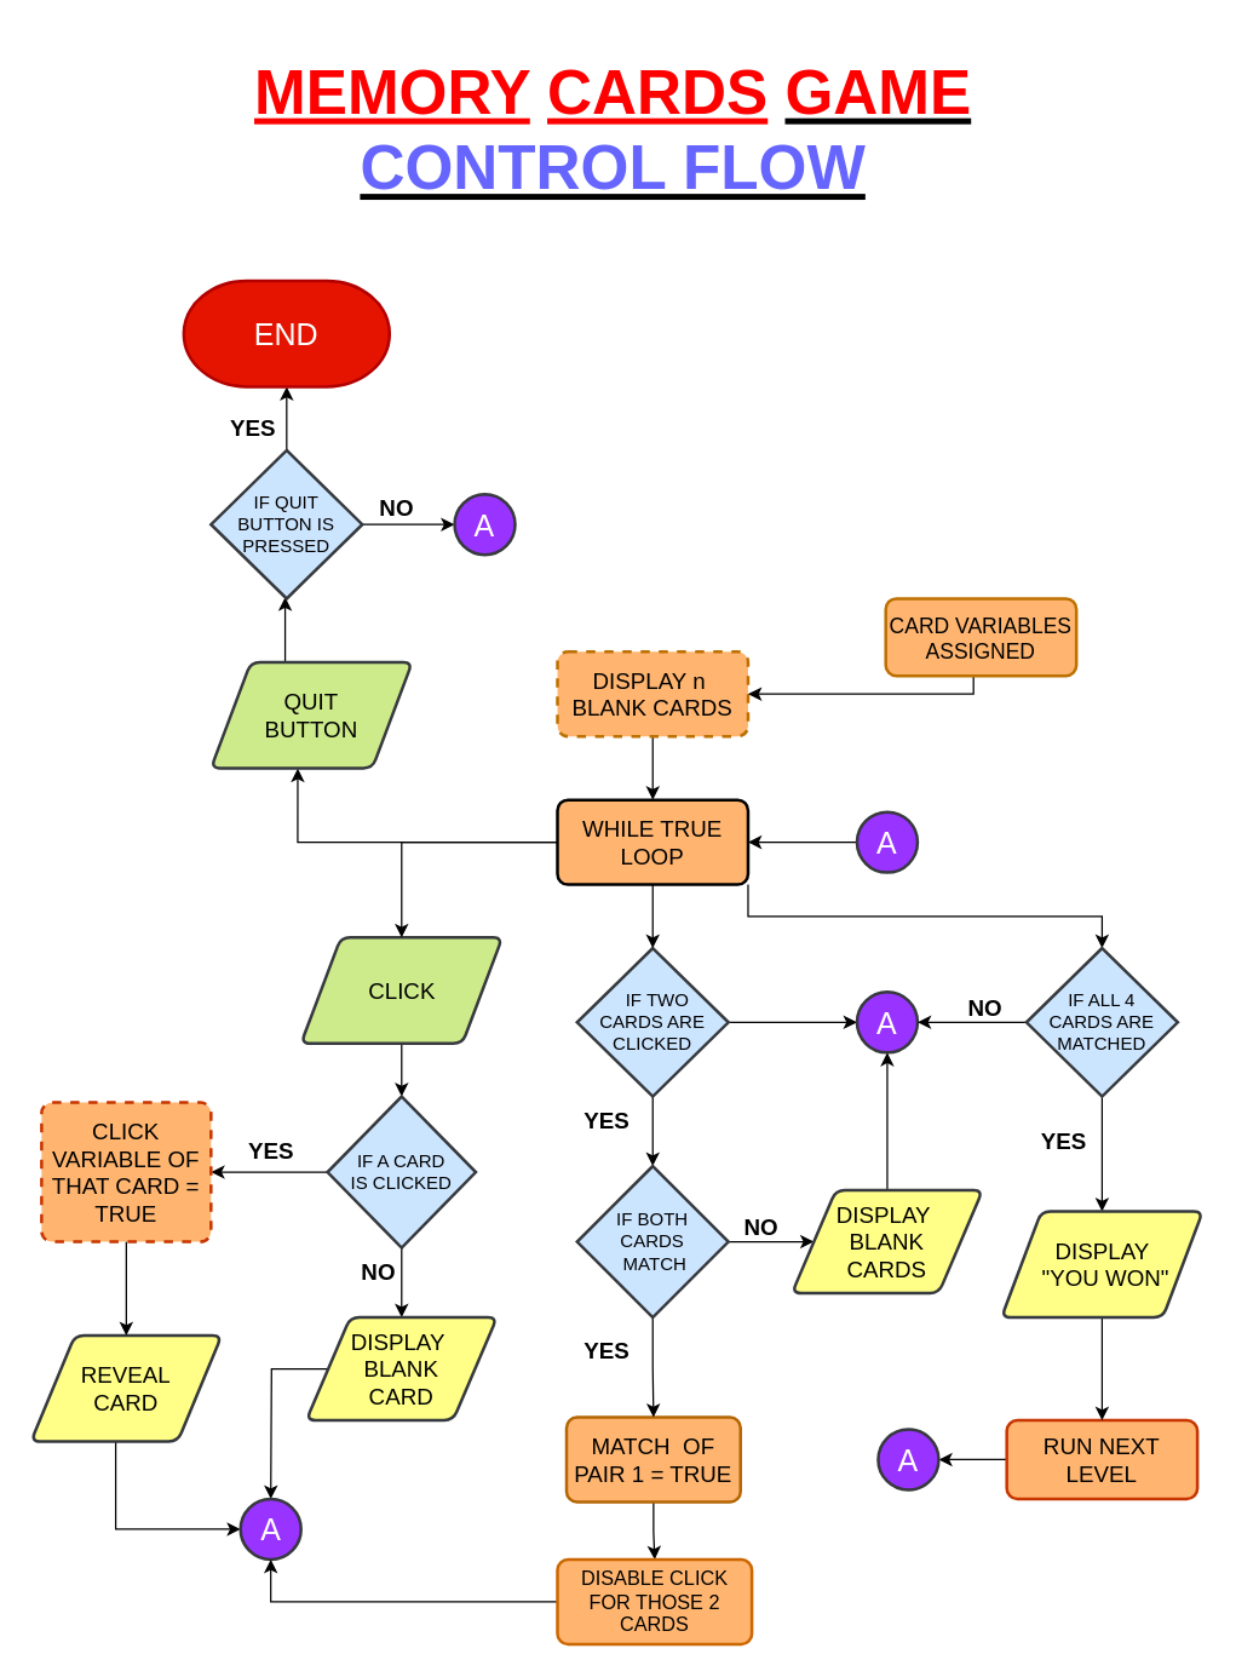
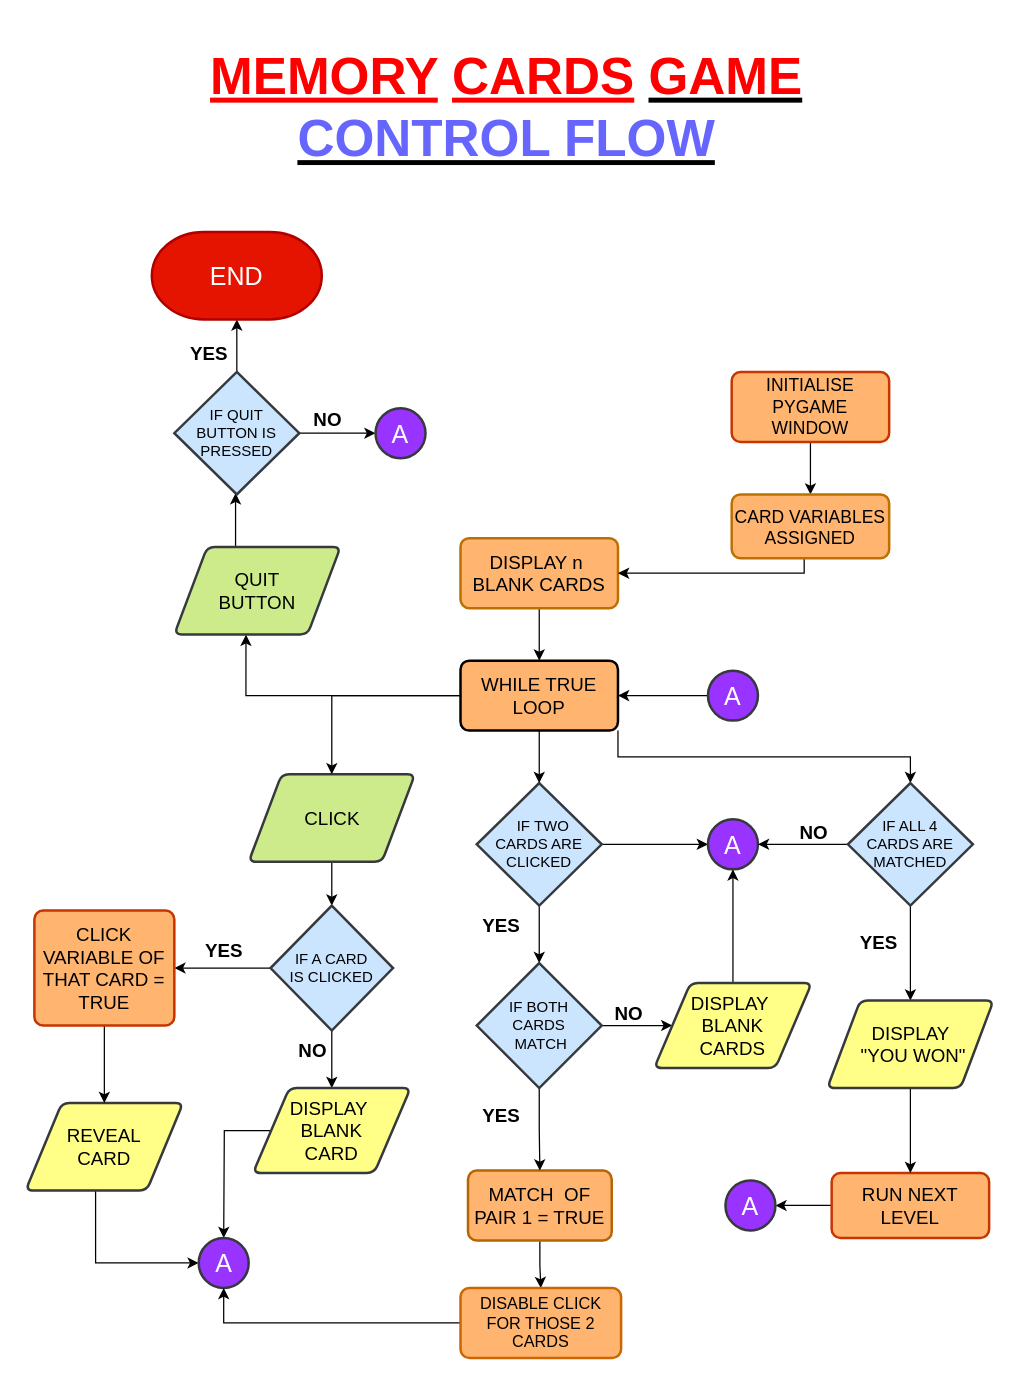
  <mxCell id="0" />
  <mxCell id="1" parent="0" />
  <mxCell id="2" value="" style="edgeStyle=orthogonalEdgeStyle;rounded=0;orthogonalLoop=1;jettySize=auto;html=1;" edge="1" parent="1" source="3" target="10"><mxGeometry relative="1" as="geometry" /></mxCell>
  <mxCell id="3" value="&lt;font style=&quot;font-size: 15px&quot;&gt;CLICK&lt;/font&gt;" style="shape=parallelogram;html=1;strokeWidth=2;perimeter=parallelogramPerimeter;whiteSpace=wrap;rounded=1;arcSize=12;size=0.198;fillColor=#cdeb8b;strokeColor=#36393d;" vertex="1" parent="1"><mxGeometry x="198.5" y="619" width="133" height="70" as="geometry" /></mxCell>
+ <mxCell id="4" value="" style="edgeStyle=orthogonalEdgeStyle;rounded=0;orthogonalLoop=1;jettySize=auto;html=1;" edge="1" parent="1" source="5" target="21"><mxGeometry relative="1" as="geometry" /></mxCell>
+ <mxCell id="5" value="&lt;font style=&quot;font-size: 14px&quot;&gt;INITIALISE PYGAME WINDOW&lt;/font&gt;" style="rounded=1;whiteSpace=wrap;html=1;absoluteArcSize=1;arcSize=14;strokeWidth=2;strokeColor=#C73500;fontColor=#000000;fillColor=#FFB570;" vertex="1" parent="1"><mxGeometry x="585" y="297" width="126" height="56" as="geometry" /></mxCell>
  <mxCell id="6" value="" style="edgeStyle=orthogonalEdgeStyle;rounded=0;orthogonalLoop=1;jettySize=auto;html=1;" edge="1" parent="1" source="7" target="26"><mxGeometry relative="1" as="geometry" /></mxCell>
- <mxCell id="7" value="&lt;font style=&quot;font-size: 15px&quot;&gt;DISPLAY n&amp;nbsp; BLANK CARDS&lt;/font&gt;" style="rounded=1;whiteSpace=wrap;html=1;absoluteArcSize=1;arcSize=14;strokeWidth=2;strokeColor=#BD7000;fontColor=#000000;fillColor=#FFB570;dashed=1;" vertex="1" parent="1"><mxGeometry x="368" y="430" width="126" height="56" as="geometry" /></mxCell>
+ <mxCell id="7" value="&lt;font style=&quot;font-size: 15px&quot;&gt;DISPLAY n&amp;nbsp; BLANK CARDS&lt;/font&gt;" style="rounded=1;whiteSpace=wrap;html=1;absoluteArcSize=1;arcSize=14;strokeWidth=2;strokeColor=#BD7000;fontColor=#000000;fillColor=#FFB570;" vertex="1" parent="1"><mxGeometry x="368" y="430" width="126" height="56" as="geometry" /></mxCell>
  <mxCell id="8" value="" style="edgeStyle=orthogonalEdgeStyle;rounded=0;orthogonalLoop=1;jettySize=auto;html=1;" edge="1" parent="1" source="10" target="14"><mxGeometry relative="1" as="geometry" /></mxCell>
  <mxCell id="9" value="" style="edgeStyle=orthogonalEdgeStyle;rounded=0;orthogonalLoop=1;jettySize=auto;html=1;" edge="1" parent="1" source="10" target="16"><mxGeometry relative="1" as="geometry" /></mxCell>
  <mxCell id="10" value="IF A CARD &lt;br&gt;IS CLICKED" style="strokeWidth=2;html=1;shape=mxgraph.flowchart.decision;whiteSpace=wrap;fillColor=#cce5ff;strokeColor=#36393d;" vertex="1" parent="1"><mxGeometry x="216" y="724" width="98" height="100" as="geometry" /></mxCell>
  <mxCell id="11" style="edgeStyle=orthogonalEdgeStyle;rounded=0;orthogonalLoop=1;jettySize=auto;html=1;entryX=0;entryY=0.5;entryDx=0;entryDy=0;" edge="1" parent="1" source="12"><mxGeometry relative="1" as="geometry"><mxPoint x="158.5" y="1010" as="targetPoint" /><Array as="points"><mxPoint x="76" y="1010" /></Array></mxGeometry></mxCell>
  <mxCell id="12" value="&lt;font style=&quot;font-size: 15px&quot;&gt;REVEAL &lt;br&gt;CARD&lt;/font&gt;" style="shape=parallelogram;html=1;strokeWidth=2;perimeter=parallelogramPerimeter;whiteSpace=wrap;rounded=1;arcSize=12;size=0.23;fillColor=#ffff88;strokeColor=#36393d;" vertex="1" parent="1"><mxGeometry x="20" y="882" width="126" height="70" as="geometry" /></mxCell>
  <mxCell id="13" style="edgeStyle=orthogonalEdgeStyle;rounded=0;orthogonalLoop=1;jettySize=auto;html=1;entryX=0.5;entryY=0;entryDx=0;entryDy=0;" edge="1" parent="1" source="14"><mxGeometry relative="1" as="geometry"><mxPoint x="178.5" y="990" as="targetPoint" /></mxGeometry></mxCell>
  <mxCell id="14" value="&lt;font style=&quot;font-size: 15px&quot;&gt;DISPLAY&amp;nbsp;&lt;br&gt;BLANK &lt;br&gt;CARD&lt;/font&gt;" style="shape=parallelogram;html=1;strokeWidth=2;perimeter=parallelogramPerimeter;whiteSpace=wrap;rounded=1;arcSize=12;size=0.23;fillColor=#ffff88;strokeColor=#36393d;" vertex="1" parent="1"><mxGeometry x="202" y="870" width="126" height="68" as="geometry" /></mxCell>
  <mxCell id="15" value="" style="edgeStyle=orthogonalEdgeStyle;rounded=0;orthogonalLoop=1;jettySize=auto;html=1;" edge="1" parent="1" source="16" target="12"><mxGeometry relative="1" as="geometry" /></mxCell>
- <mxCell id="16" value="&lt;font style=&quot;font-size: 15px&quot;&gt;CLICK VARIABLE OF THAT CARD = TRUE&lt;/font&gt;" style="rounded=1;whiteSpace=wrap;html=1;absoluteArcSize=1;arcSize=14;strokeWidth=2;strokeColor=#C73500;fontColor=#000000;fillColor=#FFB570;dashed=1;" vertex="1" parent="1"><mxGeometry x="27" y="728" width="112" height="92" as="geometry" /></mxCell>
+ <mxCell id="16" value="&lt;font style=&quot;font-size: 15px&quot;&gt;CLICK VARIABLE OF THAT CARD = TRUE&lt;/font&gt;" style="rounded=1;whiteSpace=wrap;html=1;absoluteArcSize=1;arcSize=14;strokeWidth=2;strokeColor=#C73500;fontColor=#000000;fillColor=#FFB570;" vertex="1" parent="1"><mxGeometry x="27" y="728" width="112" height="92" as="geometry" /></mxCell>
  <mxCell id="17" value="" style="edgeStyle=orthogonalEdgeStyle;rounded=0;orthogonalLoop=1;jettySize=auto;html=1;" edge="1" parent="1" source="19" target="33"><mxGeometry relative="1" as="geometry" /></mxCell>
  <mxCell id="18" value="" style="edgeStyle=orthogonalEdgeStyle;rounded=0;orthogonalLoop=1;jettySize=auto;html=1;" edge="1" parent="1" source="19" target="35"><mxGeometry relative="1" as="geometry" /></mxCell>
  <mxCell id="19" value="&amp;nbsp; IF TWO &lt;br&gt;CARDS ARE CLICKED" style="rhombus;whiteSpace=wrap;html=1;fillColor=#cce5ff;strokeColor=#36393d;strokeWidth=2;" vertex="1" parent="1"><mxGeometry x="381" y="626" width="100" height="98" as="geometry" /></mxCell>
  <mxCell id="20" value="" style="edgeStyle=orthogonalEdgeStyle;rounded=0;orthogonalLoop=1;jettySize=auto;html=1;" edge="1" parent="1" source="21" target="7"><mxGeometry relative="1" as="geometry"><Array as="points"><mxPoint x="643" y="458" /></Array></mxGeometry></mxCell>
  <mxCell id="21" value="&lt;font style=&quot;font-size: 14px&quot;&gt;CARD VARIABLES ASSIGNED&lt;/font&gt;" style="rounded=1;whiteSpace=wrap;html=1;absoluteArcSize=1;arcSize=14;strokeWidth=2;strokeColor=#BD7000;fontColor=#000000;fillColor=#FFB570;" vertex="1" parent="1"><mxGeometry x="585" y="395" width="126" height="51" as="geometry" /></mxCell>
  <mxCell id="22" style="edgeStyle=orthogonalEdgeStyle;rounded=0;orthogonalLoop=1;jettySize=auto;html=1;" edge="1" parent="1" source="26" target="3"><mxGeometry relative="1" as="geometry" /></mxCell>
  <mxCell id="23" value="" style="edgeStyle=orthogonalEdgeStyle;rounded=0;orthogonalLoop=1;jettySize=auto;html=1;" edge="1" parent="1" source="26" target="19"><mxGeometry relative="1" as="geometry" /></mxCell>
  <mxCell id="24" style="edgeStyle=orthogonalEdgeStyle;rounded=0;orthogonalLoop=1;jettySize=auto;html=1;exitX=1;exitY=1;exitDx=0;exitDy=0;" edge="1" parent="1" source="26" target="43"><mxGeometry relative="1" as="geometry" /></mxCell>
  <mxCell id="25" style="edgeStyle=orthogonalEdgeStyle;rounded=0;orthogonalLoop=1;jettySize=auto;html=1;entryX=0.431;entryY=1.003;entryDx=0;entryDy=0;entryPerimeter=0;" edge="1" parent="1" source="26" target="54"><mxGeometry relative="1" as="geometry" /></mxCell>
  <mxCell id="26" value="&lt;font style=&quot;font-size: 15px&quot;&gt;WHILE TRUE LOOP&lt;/font&gt;" style="rounded=1;whiteSpace=wrap;html=1;absoluteArcSize=1;arcSize=14;strokeWidth=2;fillColor=#FFB570;gradientColor=none;" vertex="1" parent="1"><mxGeometry x="368" y="528" width="126" height="56" as="geometry" /></mxCell>
  <mxCell id="27" value="" style="edgeStyle=orthogonalEdgeStyle;rounded=0;orthogonalLoop=1;jettySize=auto;html=1;" edge="1" parent="1" source="28" target="26"><mxGeometry relative="1" as="geometry" /></mxCell>
  <mxCell id="28" value="&lt;font style=&quot;font-size: 20px&quot; color=&quot;#ffffff&quot;&gt;A&lt;/font&gt;" style="ellipse;whiteSpace=wrap;html=1;aspect=fixed;strokeColor=#36393d;strokeWidth=2;fillColor=#9933FF;" vertex="1" parent="1"><mxGeometry x="566" y="536" width="40" height="40" as="geometry" /></mxCell>
  <mxCell id="29" value="" style="edgeStyle=orthogonalEdgeStyle;rounded=0;orthogonalLoop=1;jettySize=auto;html=1;" edge="1" parent="1" source="30" target="52"><mxGeometry relative="1" as="geometry" /></mxCell>
  <mxCell id="30" value="&lt;font style=&quot;font-size: 15px&quot;&gt;MATCH&amp;nbsp; OF PAIR 1 = TRUE&lt;/font&gt;" style="rounded=1;whiteSpace=wrap;html=1;absoluteArcSize=1;arcSize=14;strokeWidth=2;strokeColor=#b46504;fillColor=#FFB570;" vertex="1" parent="1"><mxGeometry x="374" y="936" width="115" height="56" as="geometry" /></mxCell>
  <mxCell id="31" value="" style="edgeStyle=orthogonalEdgeStyle;rounded=0;orthogonalLoop=1;jettySize=auto;html=1;" edge="1" parent="1" source="33" target="30"><mxGeometry relative="1" as="geometry" /></mxCell>
  <mxCell id="32" value="" style="edgeStyle=orthogonalEdgeStyle;rounded=0;orthogonalLoop=1;jettySize=auto;html=1;" edge="1" parent="1" source="33" target="63"><mxGeometry relative="1" as="geometry" /></mxCell>
  <mxCell id="33" value="&lt;font style=&quot;font-size: 12px&quot;&gt;IF BOTH &lt;br&gt;CARDS&lt;br&gt;&amp;nbsp;MATCH&lt;/font&gt;" style="strokeWidth=2;html=1;shape=mxgraph.flowchart.decision;whiteSpace=wrap;fillColor=#cce5ff;strokeColor=#36393d;" vertex="1" parent="1"><mxGeometry x="381" y="770" width="100" height="100" as="geometry" /></mxCell>
  <mxCell id="34" value="&lt;font style=&quot;font-size: 20px&quot; color=&quot;#ffffff&quot;&gt;A&lt;/font&gt;" style="ellipse;whiteSpace=wrap;html=1;aspect=fixed;strokeColor=#36393d;strokeWidth=2;fillColor=#9933FF;" vertex="1" parent="1"><mxGeometry x="158.5" y="990" width="40" height="40" as="geometry" /></mxCell>
  <mxCell id="35" value="&lt;font style=&quot;font-size: 20px&quot; color=&quot;#ffffff&quot;&gt;A&lt;/font&gt;" style="ellipse;whiteSpace=wrap;html=1;aspect=fixed;strokeColor=#36393d;strokeWidth=2;fillColor=#9933FF;" vertex="1" parent="1"><mxGeometry x="566" y="655" width="40" height="40" as="geometry" /></mxCell>
  <mxCell id="36" value="&lt;font style=&quot;font-size: 15px&quot;&gt;&lt;b&gt;YES&lt;/b&gt;&lt;/font&gt;" style="text;html=1;strokeColor=none;fillColor=none;align=center;verticalAlign=middle;whiteSpace=wrap;rounded=0;" vertex="1" parent="1"><mxGeometry x="158.5" y="750" width="40" height="20" as="geometry" /></mxCell>
  <mxCell id="37" value="&lt;font style=&quot;font-size: 15px&quot;&gt;&lt;b&gt;YES&lt;/b&gt;&lt;/font&gt;" style="text;html=1;strokeColor=none;fillColor=none;align=center;verticalAlign=middle;whiteSpace=wrap;rounded=0;" vertex="1" parent="1"><mxGeometry x="381" y="730" width="40" height="20" as="geometry" /></mxCell>
  <mxCell id="38" value="&lt;font style=&quot;font-size: 15px&quot;&gt;&lt;b&gt;YES&lt;/b&gt;&lt;/font&gt;" style="text;html=1;strokeColor=none;fillColor=none;align=center;verticalAlign=middle;whiteSpace=wrap;rounded=0;" vertex="1" parent="1"><mxGeometry x="381" y="882" width="40" height="20" as="geometry" /></mxCell>
  <mxCell id="39" value="&lt;font style=&quot;font-size: 15px&quot;&gt;&lt;b&gt;NO&lt;/b&gt;&lt;/font&gt;" style="text;html=1;strokeColor=none;fillColor=none;align=center;verticalAlign=middle;whiteSpace=wrap;rounded=0;" vertex="1" parent="1"><mxGeometry x="230" y="830" width="40" height="20" as="geometry" /></mxCell>
  <mxCell id="40" value="&lt;font style=&quot;font-size: 15px&quot;&gt;&lt;b&gt;NO&lt;/b&gt;&lt;/font&gt;" style="text;html=1;strokeColor=none;fillColor=none;align=center;verticalAlign=middle;whiteSpace=wrap;rounded=0;" vertex="1" parent="1"><mxGeometry x="483" y="800" width="40" height="20" as="geometry" /></mxCell>
  <mxCell id="41" value="" style="edgeStyle=orthogonalEdgeStyle;rounded=0;orthogonalLoop=1;jettySize=auto;html=1;" edge="1" parent="1" source="43" target="35"><mxGeometry relative="1" as="geometry" /></mxCell>
  <mxCell id="42" value="" style="edgeStyle=orthogonalEdgeStyle;rounded=0;orthogonalLoop=1;jettySize=auto;html=1;" edge="1" parent="1" source="43" target="47"><mxGeometry relative="1" as="geometry" /></mxCell>
  <mxCell id="43" value="IF ALL 4 &lt;br&gt;CARDS ARE MATCHED" style="rhombus;whiteSpace=wrap;html=1;fillColor=#cce5ff;strokeColor=#36393d;strokeWidth=2;" vertex="1" parent="1"><mxGeometry x="678" y="626" width="100" height="98" as="geometry" /></mxCell>
  <mxCell id="44" value="" style="edgeStyle=orthogonalEdgeStyle;rounded=0;orthogonalLoop=1;jettySize=auto;html=1;" edge="1" parent="1" source="45" target="48"><mxGeometry relative="1" as="geometry" /></mxCell>
  <mxCell id="45" value="&lt;font style=&quot;font-size: 15px&quot;&gt;RUN NEXT LEVEL&lt;/font&gt;" style="rounded=1;whiteSpace=wrap;html=1;absoluteArcSize=1;arcSize=14;strokeWidth=2;strokeColor=#C73500;fontColor=#000000;fillColor=#FFB570;" vertex="1" parent="1"><mxGeometry x="665" y="938" width="126" height="52" as="geometry" /></mxCell>
  <mxCell id="46" value="" style="edgeStyle=orthogonalEdgeStyle;rounded=0;orthogonalLoop=1;jettySize=auto;html=1;" edge="1" parent="1" source="47" target="45"><mxGeometry relative="1" as="geometry" /></mxCell>
  <mxCell id="47" value="&lt;font style=&quot;font-size: 15px&quot;&gt;DISPLAY&lt;br&gt;&amp;nbsp;&quot;YOU WON&quot;&lt;/font&gt;" style="shape=parallelogram;html=1;strokeWidth=2;perimeter=parallelogramPerimeter;whiteSpace=wrap;rounded=1;arcSize=12;size=0.198;fillColor=#ffff88;strokeColor=#36393d;" vertex="1" parent="1"><mxGeometry x="661.5" y="800" width="133" height="70" as="geometry" /></mxCell>
  <mxCell id="48" value="&lt;font style=&quot;font-size: 20px&quot; color=&quot;#ffffff&quot;&gt;A&lt;/font&gt;" style="ellipse;whiteSpace=wrap;html=1;aspect=fixed;strokeColor=#36393d;strokeWidth=2;fillColor=#9933FF;" vertex="1" parent="1"><mxGeometry x="580" y="944" width="40" height="40" as="geometry" /></mxCell>
  <mxCell id="49" value="&lt;font style=&quot;font-size: 15px&quot;&gt;&lt;b&gt;YES&lt;/b&gt;&lt;/font&gt;" style="text;html=1;strokeColor=none;fillColor=none;align=center;verticalAlign=middle;whiteSpace=wrap;rounded=0;" vertex="1" parent="1"><mxGeometry x="683" y="743" width="40" height="20" as="geometry" /></mxCell>
  <mxCell id="50" value="&lt;font style=&quot;font-size: 15px&quot;&gt;&lt;b&gt;NO&lt;/b&gt;&lt;/font&gt;" style="text;html=1;strokeColor=none;fillColor=none;align=center;verticalAlign=middle;whiteSpace=wrap;rounded=0;" vertex="1" parent="1"><mxGeometry x="631" y="655" width="40" height="20" as="geometry" /></mxCell>
  <mxCell id="51" style="edgeStyle=orthogonalEdgeStyle;rounded=0;orthogonalLoop=1;jettySize=auto;html=1;entryX=0.5;entryY=1;entryDx=0;entryDy=0;" edge="1" parent="1" source="52" target="34"><mxGeometry relative="1" as="geometry" /></mxCell>
  <mxCell id="52" value="&lt;font style=&quot;font-size: 13px&quot;&gt;DISABLE CLICK FOR THOSE 2 CARDS&lt;/font&gt;" style="rounded=1;whiteSpace=wrap;html=1;absoluteArcSize=1;arcSize=14;strokeWidth=2;fillColor=#FFB570;gradientColor=none;strokeColor=#CC6600;" vertex="1" parent="1"><mxGeometry x="368" y="1030" width="128.5" height="56" as="geometry" /></mxCell>
  <mxCell id="53" value="" style="edgeStyle=orthogonalEdgeStyle;rounded=0;orthogonalLoop=1;jettySize=auto;html=1;" edge="1" parent="1" source="54" target="57"><mxGeometry relative="1" as="geometry"><Array as="points"><mxPoint x="188" y="409" /><mxPoint x="188" y="409" /></Array></mxGeometry></mxCell>
  <mxCell id="54" value="&lt;font style=&quot;font-size: 15px&quot;&gt;QUIT &lt;br&gt;BUTTON&lt;/font&gt;" style="shape=parallelogram;html=1;strokeWidth=2;perimeter=parallelogramPerimeter;whiteSpace=wrap;rounded=1;arcSize=12;size=0.198;fillColor=#cdeb8b;strokeColor=#36393d;" vertex="1" parent="1"><mxGeometry x="139" y="437" width="133" height="70" as="geometry" /></mxCell>
  <mxCell id="55" value="" style="edgeStyle=orthogonalEdgeStyle;rounded=0;orthogonalLoop=1;jettySize=auto;html=1;" edge="1" parent="1" source="57" target="58"><mxGeometry relative="1" as="geometry" /></mxCell>
  <mxCell id="56" value="" style="edgeStyle=orthogonalEdgeStyle;rounded=0;orthogonalLoop=1;jettySize=auto;html=1;" edge="1" parent="1" source="57" target="60"><mxGeometry relative="1" as="geometry" /></mxCell>
  <mxCell id="57" value="IF QUIT &lt;br&gt;BUTTON IS PRESSED" style="rhombus;whiteSpace=wrap;html=1;fillColor=#cce5ff;strokeColor=#36393d;strokeWidth=2;" vertex="1" parent="1"><mxGeometry x="139" y="297" width="100" height="98" as="geometry" /></mxCell>
  <mxCell id="58" value="&lt;font style=&quot;font-size: 20px&quot;&gt;END&lt;/font&gt;" style="strokeWidth=2;html=1;shape=mxgraph.flowchart.terminator;whiteSpace=wrap;fillColor=#e51400;strokeColor=#B20000;fontColor=#ffffff;" vertex="1" parent="1"><mxGeometry x="121" y="185" width="136" height="70" as="geometry" /></mxCell>
  <mxCell id="59" value="&lt;font style=&quot;font-size: 15px&quot;&gt;&lt;b&gt;YES&lt;/b&gt;&lt;/font&gt;" style="text;html=1;strokeColor=none;fillColor=none;align=center;verticalAlign=middle;whiteSpace=wrap;rounded=0;" vertex="1" parent="1"><mxGeometry x="147" y="272" width="40" height="20" as="geometry" /></mxCell>
  <mxCell id="60" value="&lt;font style=&quot;font-size: 20px&quot; color=&quot;#ffffff&quot;&gt;A&lt;/font&gt;" style="ellipse;whiteSpace=wrap;html=1;aspect=fixed;strokeColor=#36393d;strokeWidth=2;fillColor=#9933FF;" vertex="1" parent="1"><mxGeometry x="300" y="326" width="40" height="40" as="geometry" /></mxCell>
  <mxCell id="61" value="&lt;font style=&quot;font-size: 15px&quot;&gt;&lt;b&gt;NO&lt;/b&gt;&lt;/font&gt;" style="text;html=1;strokeColor=none;fillColor=none;align=center;verticalAlign=middle;whiteSpace=wrap;rounded=0;" vertex="1" parent="1"><mxGeometry x="242" y="325" width="40" height="20" as="geometry" /></mxCell>
  <mxCell id="62" value="" style="edgeStyle=orthogonalEdgeStyle;rounded=0;orthogonalLoop=1;jettySize=auto;html=1;" edge="1" parent="1" source="63" target="35"><mxGeometry relative="1" as="geometry" /></mxCell>
  <mxCell id="63" value="&lt;font style=&quot;font-size: 15px&quot;&gt;DISPLAY&amp;nbsp;&lt;br&gt;BLANK &lt;br&gt;CARDS&lt;/font&gt;" style="shape=parallelogram;html=1;strokeWidth=2;perimeter=parallelogramPerimeter;whiteSpace=wrap;rounded=1;arcSize=12;size=0.23;fillColor=#ffff88;strokeColor=#36393d;" vertex="1" parent="1"><mxGeometry x="523" y="786" width="126" height="68" as="geometry" /></mxCell>
  <mxCell id="64" value="&lt;h1 style=&quot;font-size: 41px&quot;&gt;&lt;font style=&quot;font-size: 41px&quot;&gt;&lt;u style=&quot;color: rgb(255 , 0 , 0)&quot;&gt;MEMORY&lt;/u&gt; &lt;u style=&quot;color: rgb(255 , 0 , 0)&quot;&gt;CARDS&lt;/u&gt; &lt;u&gt;&lt;font color=&quot;#ff0000&quot;&gt;GAME &lt;/font&gt;&lt;font color=&quot;#6666ff&quot;&gt;CONTROL FLOW&lt;/font&gt;&lt;/u&gt;&lt;/font&gt;&lt;/h1&gt;" style="text;html=1;strokeColor=none;fillColor=none;spacing=5;spacingTop=-20;whiteSpace=wrap;overflow=hidden;rounded=0;align=center;" vertex="1" parent="1"><mxGeometry x="163" y="20" width="483.75" height="112" as="geometry" /></mxCell>
